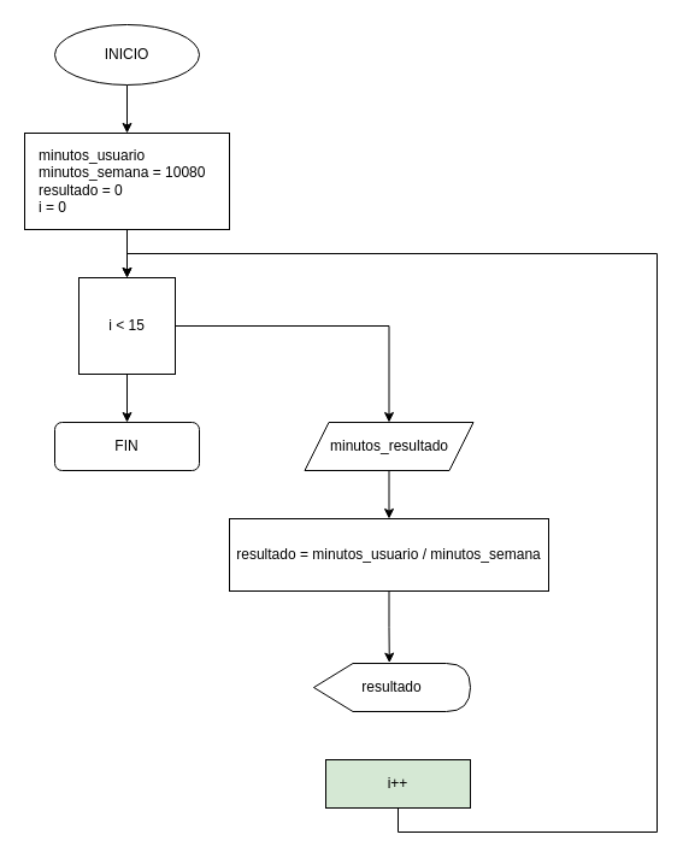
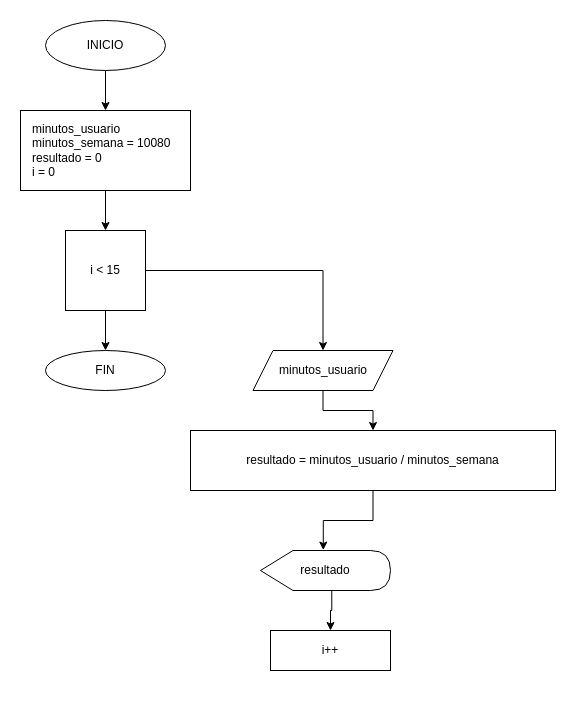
  <mxCell id="0" />
  <mxCell id="1" parent="0" />
  <mxCell id="2" style="edgeStyle=orthogonalEdgeStyle;rounded=0;orthogonalLoop=1;jettySize=auto;html=1;exitX=0.5;exitY=1;exitDx=0;exitDy=0;entryX=0.5;entryY=0;entryDx=0;entryDy=0;" edge="1" parent="1" source="3" target="5"><mxGeometry relative="1" as="geometry" /></mxCell>
  <mxCell id="3" value="INICIO" style="ellipse;whiteSpace=wrap;html=1;" vertex="1" parent="1"><mxGeometry x="45" y="20" width="120" height="50" as="geometry" /></mxCell>
  <mxCell id="4" style="edgeStyle=orthogonalEdgeStyle;rounded=0;orthogonalLoop=1;jettySize=auto;html=1;exitX=0.5;exitY=1;exitDx=0;exitDy=0;entryX=0.5;entryY=0;entryDx=0;entryDy=0;" edge="1" parent="1" source="5" target="10"><mxGeometry relative="1" as="geometry" /></mxCell>
  <mxCell id="5" value="minutos_usuario&lt;div&gt;minutos_semana = 10080&lt;/div&gt;&lt;div&gt;resultado = 0&lt;/div&gt;&lt;div&gt;i = 0&lt;/div&gt;" style="rounded=0;whiteSpace=wrap;html=1;align=left;spacingLeft=10;" vertex="1" parent="1"><mxGeometry x="20" y="110" width="170" height="80" as="geometry" /></mxCell>
  <mxCell id="6" style="edgeStyle=orthogonalEdgeStyle;rounded=0;orthogonalLoop=1;jettySize=auto;html=1;exitX=0.5;exitY=1;exitDx=0;exitDy=0;entryX=0.5;entryY=0;entryDx=0;entryDy=0;" edge="1" parent="1" source="7" target="11"><mxGeometry relative="1" as="geometry" /></mxCell>
- <mxCell id="7" value="minutos_resultado" style="shape=parallelogram;perimeter=parallelogramPerimeter;whiteSpace=wrap;html=1;fixedSize=1;" vertex="1" parent="1"><mxGeometry x="252.5" y="350" width="140" height="40" as="geometry" /></mxCell>
+ <mxCell id="7" value="minutos_usuario" style="shape=parallelogram;perimeter=parallelogramPerimeter;whiteSpace=wrap;html=1;fixedSize=1;" vertex="1" parent="1"><mxGeometry x="252.5" y="350" width="140" height="40" as="geometry" /></mxCell>
  <mxCell id="8" style="edgeStyle=orthogonalEdgeStyle;rounded=0;orthogonalLoop=1;jettySize=auto;html=1;exitX=1;exitY=0.5;exitDx=0;exitDy=0;entryX=0.5;entryY=0;entryDx=0;entryDy=0;" edge="1" parent="1" source="10" target="7"><mxGeometry relative="1" as="geometry" /></mxCell>
  <mxCell id="9" style="edgeStyle=orthogonalEdgeStyle;rounded=0;orthogonalLoop=1;jettySize=auto;html=1;exitX=0.5;exitY=1;exitDx=0;exitDy=0;entryX=0.5;entryY=0;entryDx=0;entryDy=0;" edge="1" parent="1" source="10" target="17"><mxGeometry relative="1" as="geometry" /></mxCell>
  <mxCell id="10" value="i &amp;lt; 15" style="whiteSpace=wrap;html=1;rounded=0;" vertex="1" parent="1"><mxGeometry x="65" y="230" width="80" height="80" as="geometry" /></mxCell>
- <mxCell id="11" value="resultado = minutos_usuario / minutos_semana" style="rounded=0;whiteSpace=wrap;html=1;" vertex="1" parent="1"><mxGeometry x="190" y="430" width="265" height="60" as="geometry" /></mxCell>
- <mxCell id="12" style="edgeStyle=orthogonalEdgeStyle;rounded=0;orthogonalLoop=1;jettySize=auto;html=1;exitX=0.5;exitY=1;exitDx=0;exitDy=0;entryX=0.5;entryY=0;entryDx=0;entryDy=0;" edge="1" parent="1" source="13" target="10"><mxGeometry relative="1" as="geometry"><Array as="points"><mxPoint x="330" y="690" /><mxPoint x="545" y="690" /><mxPoint x="545" y="210" /><mxPoint x="105" y="210" /></Array></mxGeometry></mxCell>
- <mxCell id="13" value="i++" style="rounded=0;whiteSpace=wrap;html=1;fillColor=#d5e8d4;" vertex="1" parent="1"><mxGeometry x="270" y="630" width="120" height="40" as="geometry" /></mxCell>
+ <mxCell id="11" value="resultado = minutos_usuario / minutos_semana" style="rounded=0;whiteSpace=wrap;html=1;" vertex="1" parent="1"><mxGeometry x="190" y="430" width="365" height="60" as="geometry" /></mxCell>
+ <mxCell id="13" value="i++" style="rounded=0;whiteSpace=wrap;html=1;" vertex="1" parent="1"><mxGeometry x="270" y="630" width="120" height="40" as="geometry" /></mxCell>
+ <mxCell id="14" style="edgeStyle=orthogonalEdgeStyle;rounded=0;orthogonalLoop=1;jettySize=auto;html=1;exitX=0;exitY=0;exitDx=71.25;exitDy=40;exitPerimeter=0;entryX=0.5;entryY=0;entryDx=0;entryDy=0;" edge="1" parent="1" source="15" target="13"><mxGeometry relative="1" as="geometry" /></mxCell>
  <mxCell id="15" value="resultado" style="shape=display;whiteSpace=wrap;html=1;" vertex="1" parent="1"><mxGeometry x="260" y="550" width="130" height="40" as="geometry" /></mxCell>
  <mxCell id="16" style="edgeStyle=orthogonalEdgeStyle;rounded=0;orthogonalLoop=1;jettySize=auto;html=1;exitX=0.5;exitY=1;exitDx=0;exitDy=0;entryX=0.483;entryY=-0.01;entryDx=0;entryDy=0;entryPerimeter=0;" edge="1" parent="1" source="11" target="15"><mxGeometry relative="1" as="geometry" /></mxCell>
- <mxCell id="17" value="FIN" style="whiteSpace=wrap;html=1;rounded=1;" vertex="1" parent="1"><mxGeometry x="45" y="350" width="120" height="40" as="geometry" /></mxCell>
+ <mxCell id="17" value="FIN" style="ellipse;whiteSpace=wrap;html=1;" vertex="1" parent="1"><mxGeometry x="45" y="350" width="120" height="40" as="geometry" /></mxCell>
